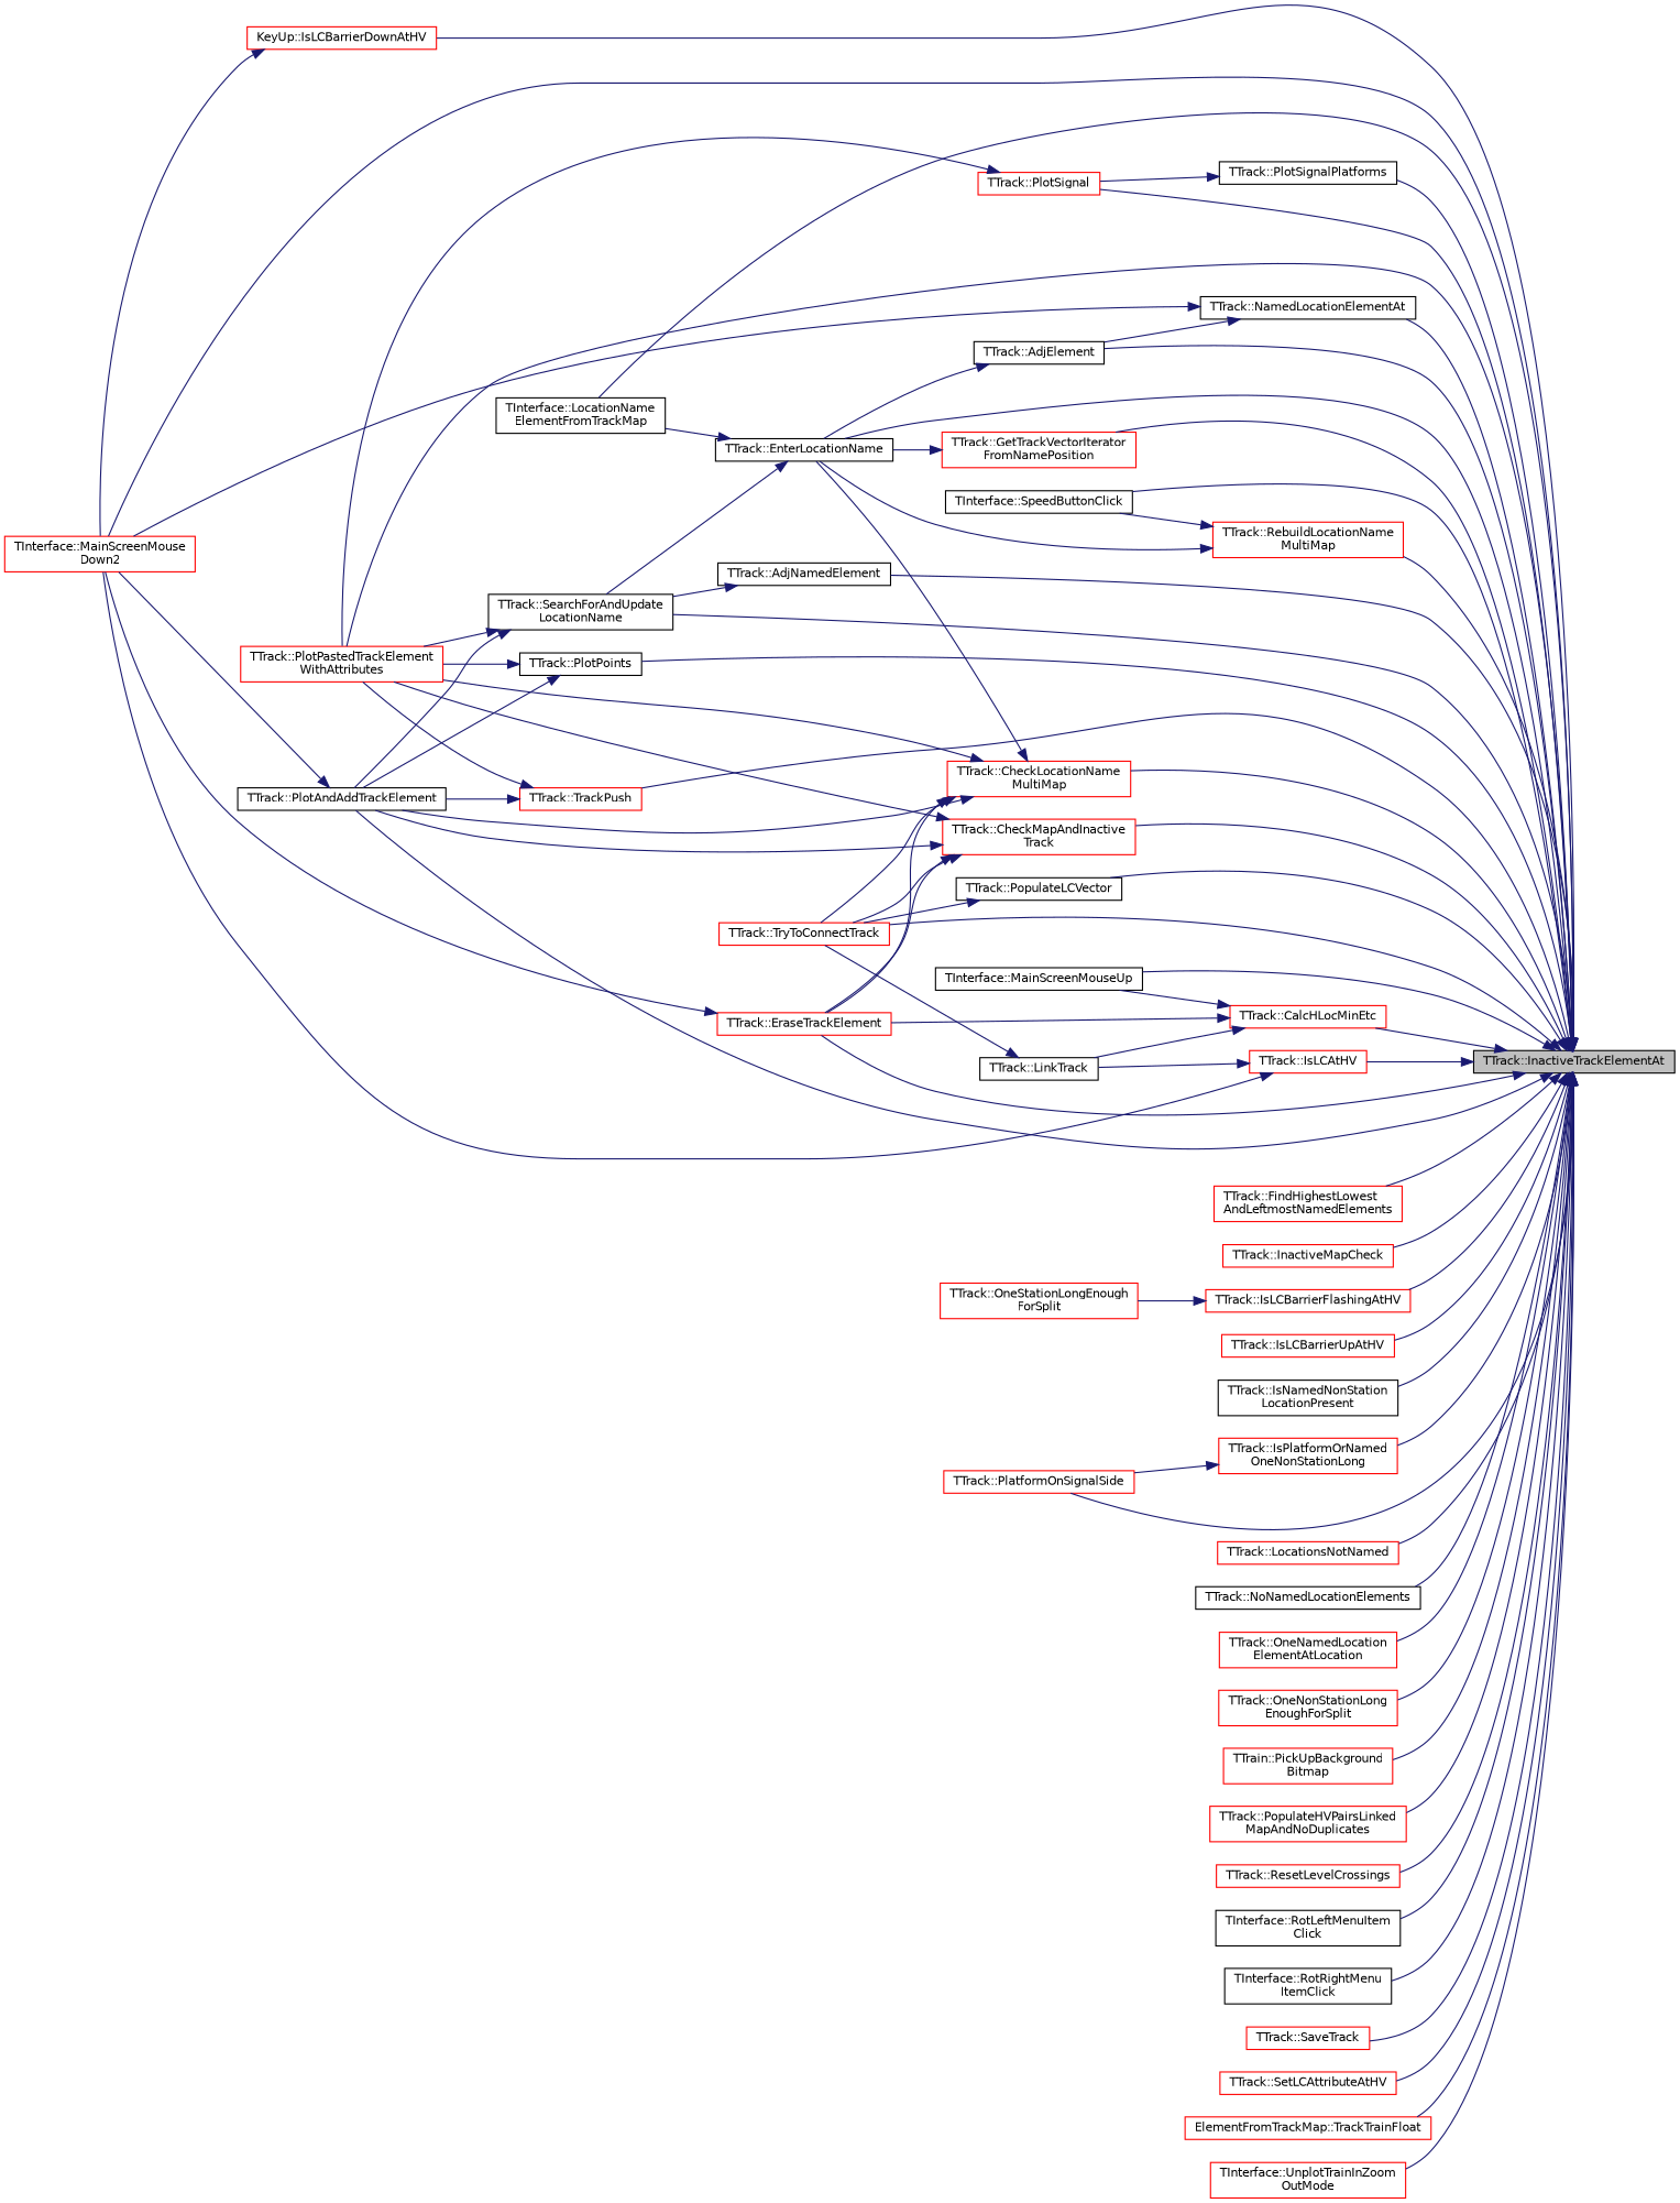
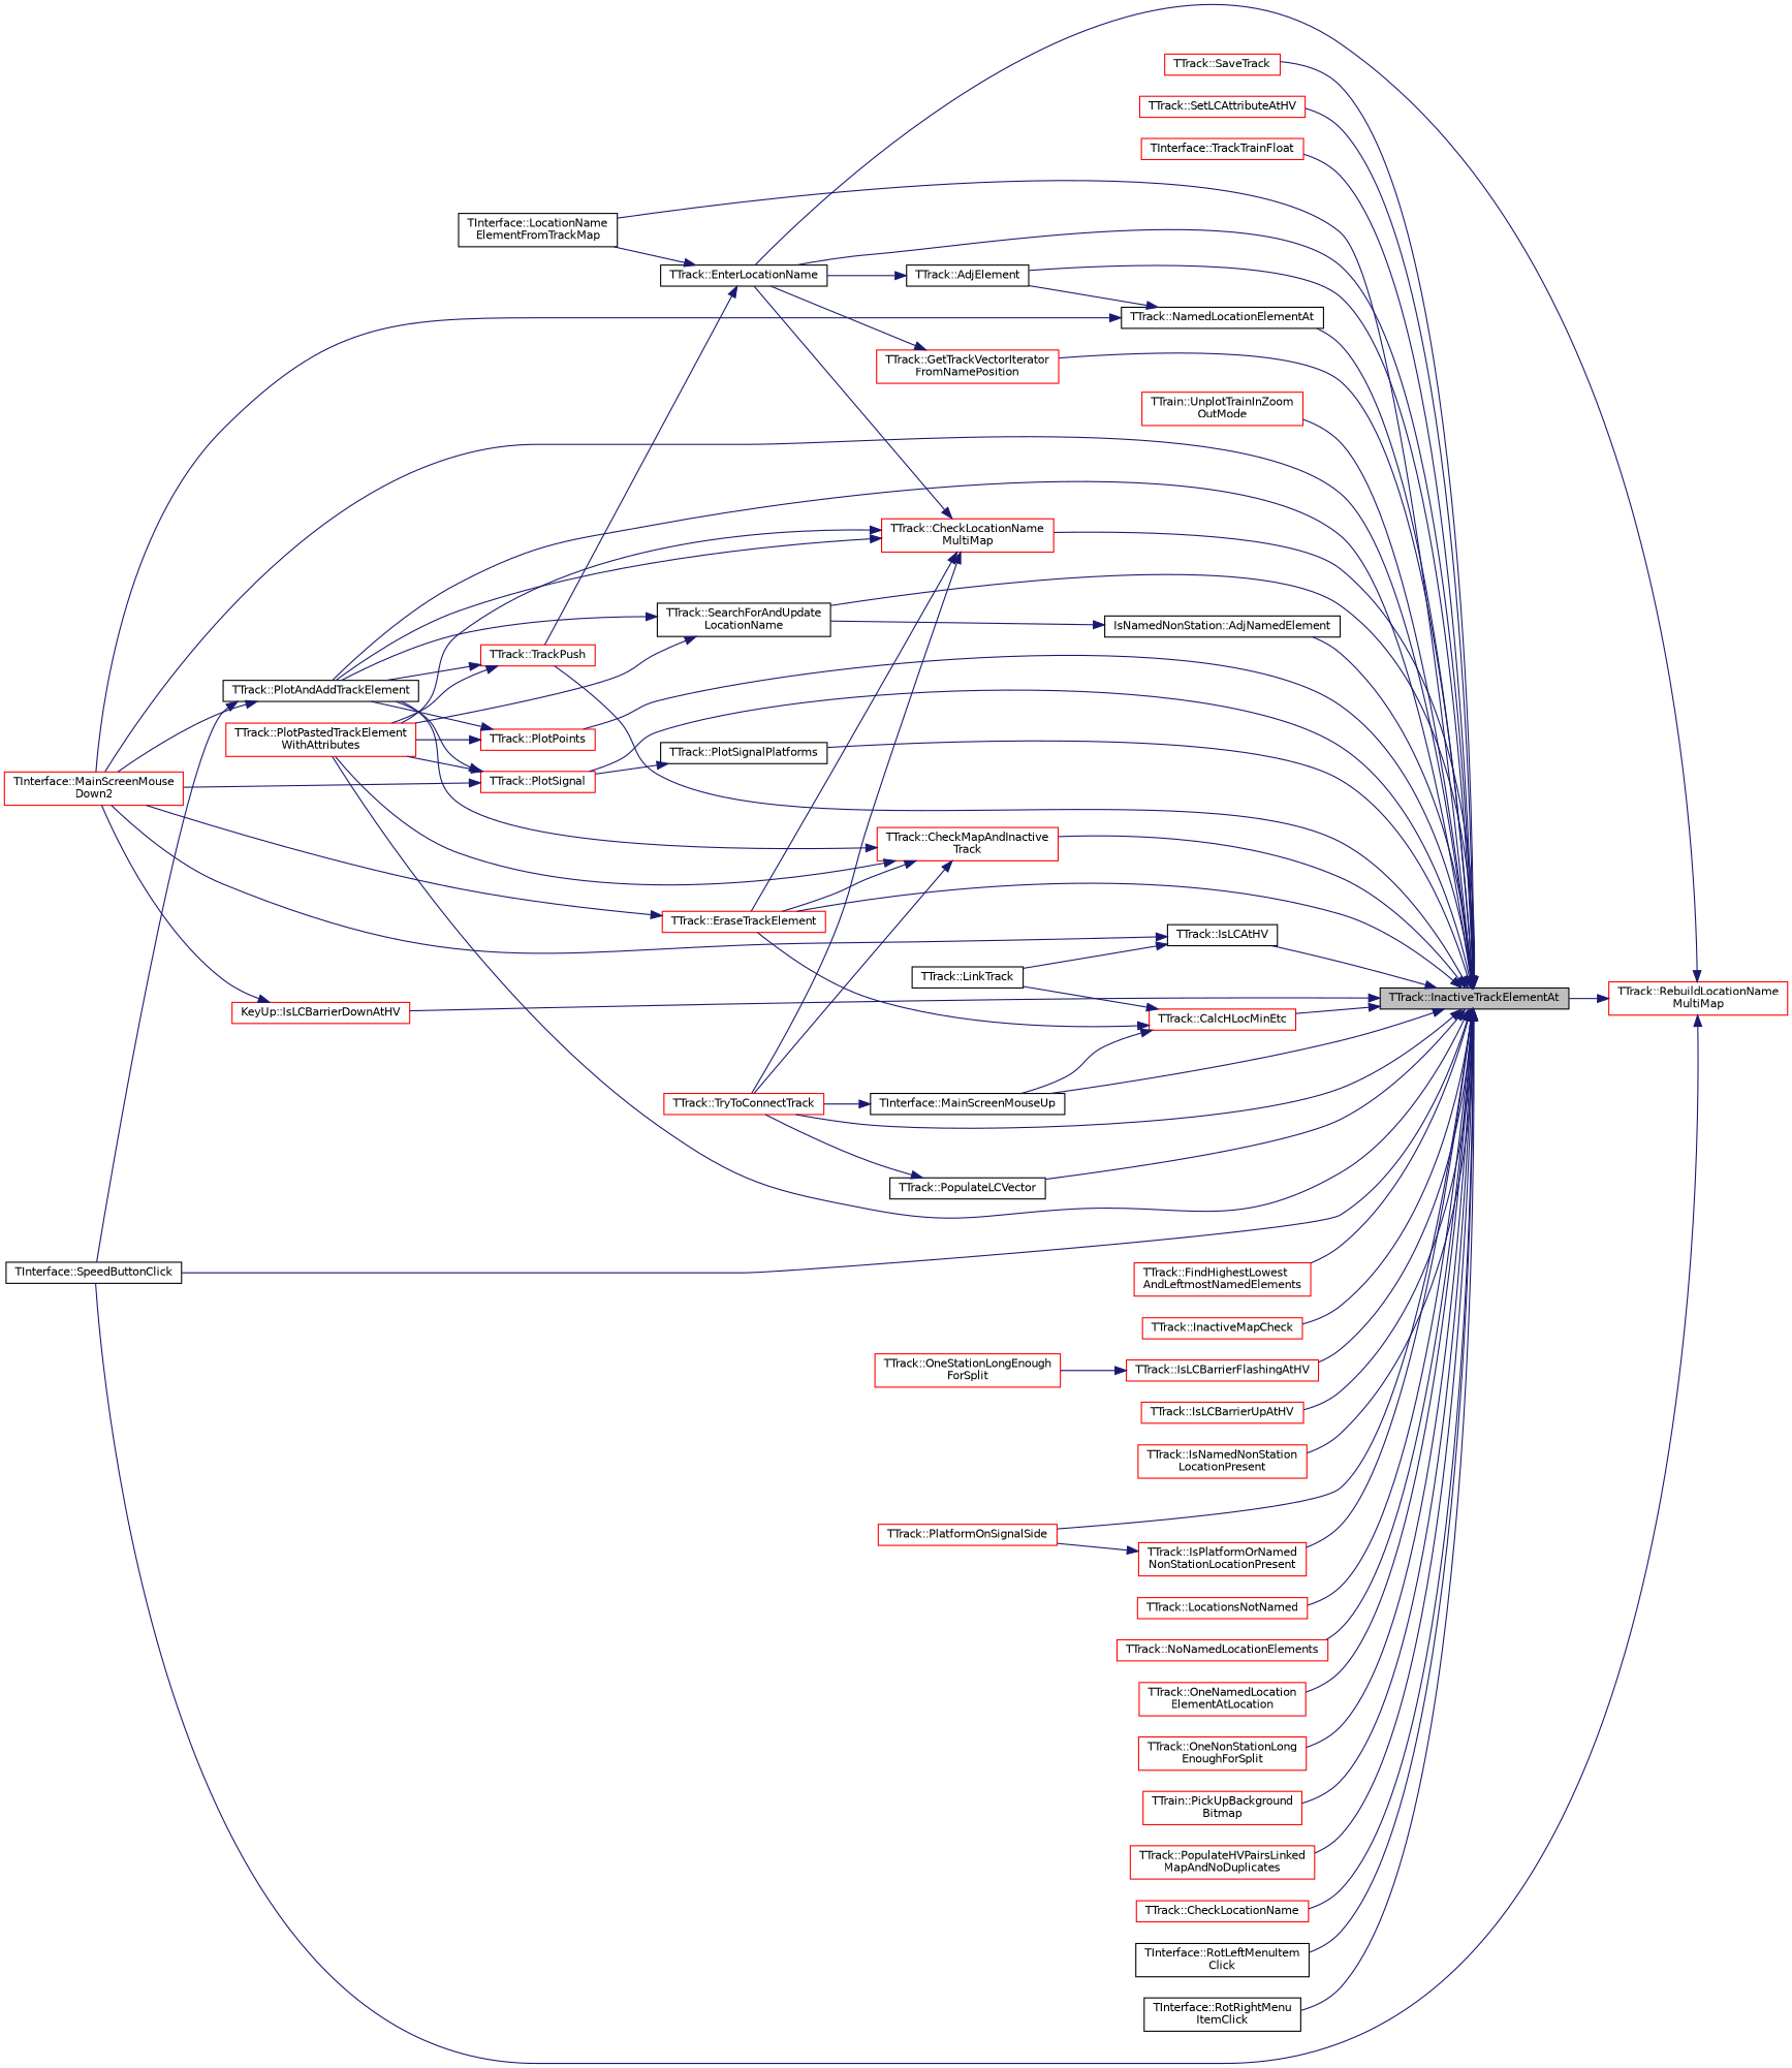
  digraph {
    rankdir=RL
    node [color=red fillcolor=white fontname=Helvetica fontsize=10 shape=record style=filled]
    edge [color=midnightblue dir=back fontname=Helvetica fontsize=10 labelfontname=Helvetica labelfontsize=10 style=solid]
    n1 [color=black fillcolor=grey75 fontcolor=black height=0.2 label="TTrack::InactiveTrackElementAt" width=0.4]
    n2 [color=black height=0.2 label="TTrack::AdjElement" width=0.4]
    n3 [color=black height=0.2 label="TTrack::EnterLocationName" width=0.4]
    n4 [color=black height=0.2 label="TInterface::LocationName\lElementFromTrackMap" width=0.4]
    n5 [color=black height=0.2 label="TTrack::SearchForAndUpdate\lLocationName" width=0.4]
    n6 [color=black height=0.2 label="TTrack::PlotAndAddTrackElement" width=0.4]
    n7 [height=0.2 label="TInterface::MainScreenMouse\lDown2" width=0.4]
    n8 [color=black height=0.2 label="TInterface::SpeedButtonClick" width=0.4]
    n9 [height=0.2 label="TTrack::PlotPastedTrackElement\lWithAttributes" width=0.4]
-   n10 [color=black height=0.2 label="TTrack::AdjNamedElement" width=0.4]
+   n10 [color=black height=0.2 label="IsNamedNonStation::AdjNamedElement" width=0.4]
    n11 [height=0.2 label="TTrack::CalcHLocMinEtc" width=0.4]
    n12 [height=0.2 label="TTrack::EraseTrackElement" width=0.4]
    n13 [height=0.2 label="TTrack::TryToConnectTrack" width=0.4]
    n14 [color=black height=0.2 label="TInterface::MainScreenMouseUp" width=0.4]
    n15 [height=0.2 label="TTrack::CheckLocationName\lMultiMap" width=0.4]
    n16 [height=0.2 label="TTrack::CheckMapAndInactive\lTrack" width=0.4]
    n17 [height=0.2 label="TTrack::FindHighestLowest\lAndLeftmostNamedElements" width=0.4]
-   n18 [color=black height=0.2 label="TTrack::PlotPoints" width=0.4]
+   n18 [height=0.2 label="TTrack::PlotPoints" width=0.4]
    n19 [height=0.2 label="TTrack::GetTrackVectorIterator\lFromNamePosition" width=0.4]
    n20 [height=0.2 label="TTrack::InactiveMapCheck" width=0.4]
-   n21 [height=0.2 label="TTrack::IsLCAtHV" width=0.4]
+   n21 [color=black height=0.2 label="TTrack::IsLCAtHV" width=0.4]
    n22 [height=0.2 label="KeyUp::IsLCBarrierDownAtHV" width=0.4]
    n23 [height=0.2 label="TTrack::IsLCBarrierFlashingAtHV" width=0.4]
    n24 [height=0.2 label="TTrack::IsLCBarrierUpAtHV" width=0.4]
-   n25 [color=black height=0.2 label="TTrack::IsNamedNonStation\lLocationPresent" width=0.4]
-   n26 [height=0.2 label="TTrack::IsPlatformOrNamed\lOneNonStationLong" width=0.4]
+   n25 [height=0.2 label="TTrack::IsNamedNonStation\lLocationPresent" width=0.4]
+   n26 [height=0.2 label="TTrack::IsPlatformOrNamed\lNonStationLocationPresent" width=0.4]
    n27 [height=0.2 label="TTrack::PlatformOnSignalSide" width=0.4]
    n28 [height=0.2 label="TTrack::LocationsNotNamed" width=0.4]
    n29 [color=black height=0.2 label="TTrack::NamedLocationElementAt" width=0.4]
-   n30 [color=black height=0.2 label="TTrack::NoNamedLocationElements" width=0.4]
+   n30 [height=0.2 label="TTrack::NoNamedLocationElements" width=0.4]
    n31 [height=0.2 label="TTrack::OneNamedLocation\lElementAtLocation" width=0.4]
    n32 [height=0.2 label="TTrack::OneNonStationLong\lEnoughForSplit" width=0.4]
    n33 [height=0.2 label="TTrain::PickUpBackground\lBitmap" width=0.4]
    n34 [height=0.2 label="TTrack::PlotSignal" width=0.4]
    n35 [color=black height=0.2 label="TTrack::PlotSignalPlatforms" width=0.4]
    n36 [height=0.2 label="TTrack::PopulateHVPairsLinked\lMapAndNoDuplicates" width=0.4]
    n37 [color=black height=0.2 label="TTrack::PopulateLCVector" width=0.4]
    n38 [height=0.2 label="TTrack::RebuildLocationName\lMultiMap" width=0.4]
-   n39 [height=0.2 label="TTrack::ResetLevelCrossings" width=0.4]
+   n39 [height=0.2 label="TTrack::CheckLocationName" width=0.4]
    n40 [color=black height=0.2 label="TInterface::RotLeftMenuItem\lClick" width=0.4]
    n41 [color=black height=0.2 label="TInterface::RotRightMenu\lItemClick" width=0.4]
    n42 [height=0.2 label="TTrack::SaveTrack" width=0.4]
    n43 [height=0.2 label="TTrack::SetLCAttributeAtHV" width=0.4]
    n44 [height=0.2 label="TTrack::TrackPush" width=0.4]
-   n45 [height=0.2 label="ElementFromTrackMap::TrackTrainFloat" width=0.4]
-   n46 [height=0.2 label="TInterface::UnplotTrainInZoom\lOutMode" width=0.4]
+   n45 [height=0.2 label="TInterface::TrackTrainFloat" width=0.4]
+   n46 [height=0.2 label="TTrain::UnplotTrainInZoom\lOutMode" width=0.4]
    n47 [color=black height=0.2 label="TTrack::LinkTrack" width=0.4]
    n48 [height=0.2 label="TTrack::OneStationLongEnough\lForSplit" width=0.4]
    n1 -> n2
    n1 -> n3
    n1 -> n4
    n1 -> n5
    n1 -> n6
    n1 -> n7
    n1 -> n8
    n1 -> n9
    n1 -> n10
    n1 -> n11
    n1 -> n12
    n1 -> n13
    n1 -> n14
    n1 -> n15
    n1 -> n16
    n1 -> n17
    n1 -> n18
    n1 -> n19
    n1 -> n20
    n1 -> n21
    n1 -> n22
    n1 -> n23
    n1 -> n24
    n1 -> n25
    n1 -> n26
    n1 -> n27
    n1 -> n28
    n1 -> n29
    n1 -> n30
    n1 -> n31
    n1 -> n32
    n1 -> n33
    n1 -> n34
    n1 -> n35
    n1 -> n36
    n1 -> n37
-   n1 -> n38
+   n38 -> n1
    n1 -> n39
    n1 -> n40
    n1 -> n41
    n1 -> n42
    n1 -> n43
    n1 -> n44
    n1 -> n45
    n1 -> n46
    n2 -> n3
    n3 -> n4
-   n3 -> n5
+   n3 -> n44
    n5 -> n6
    n5 -> n9
    n6 -> n7
+   n6 -> n8
    n10 -> n5
    n11 -> n12
    n11 -> n14
    n11 -> n47
    n12 -> n7
    n15 -> n3
    n15 -> n6
    n15 -> n9
    n15 -> n12
    n15 -> n13
    n16 -> n6
    n16 -> n9
    n16 -> n12
    n16 -> n13
    n18 -> n6
    n18 -> n9
    n19 -> n3
    n21 -> n7
    n21 -> n47
    n22 -> n7
    n23 -> n48
    n26 -> n27
    n29 -> n2
    n29 -> n7
+   n34 -> n6
+   n34 -> n7
    n34 -> n9
    n35 -> n34
    n37 -> n13
    n38 -> n3
    n38 -> n8
    n44 -> n6
    n44 -> n9
-   n47 -> n13
+   n14 -> n13
  }
